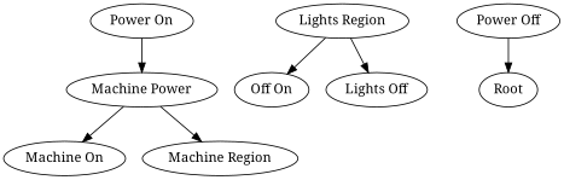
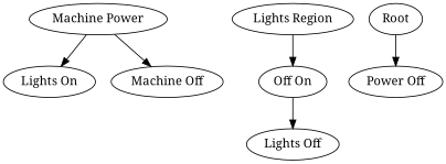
  digraph {
    compound=true
    fontname="Noto Serif"
    node [fontname="Noto Serif"]
    edge [fontname="Noto Serif"]
-   n1 [label="Power On"]
    n2 [label="Machine Power"]
-   n3 [label="Machine On"]
-   n4 [label="Machine Region"]
+   n3 [label="Lights On"]
+   n4 [label="Machine Off"]
    n5 [label="Lights Region"]
    n6 [label="Off On"]
    n7 [label="Lights Off"]
    n8 [label="Power Off"]
    Root
-   n1 -> n2
    n2 -> n3
    n2 -> n4
    n5 -> n6
-   n5 -> n7
-   n8 -> Root
+   n6 -> n7
+   Root -> n8
  }
